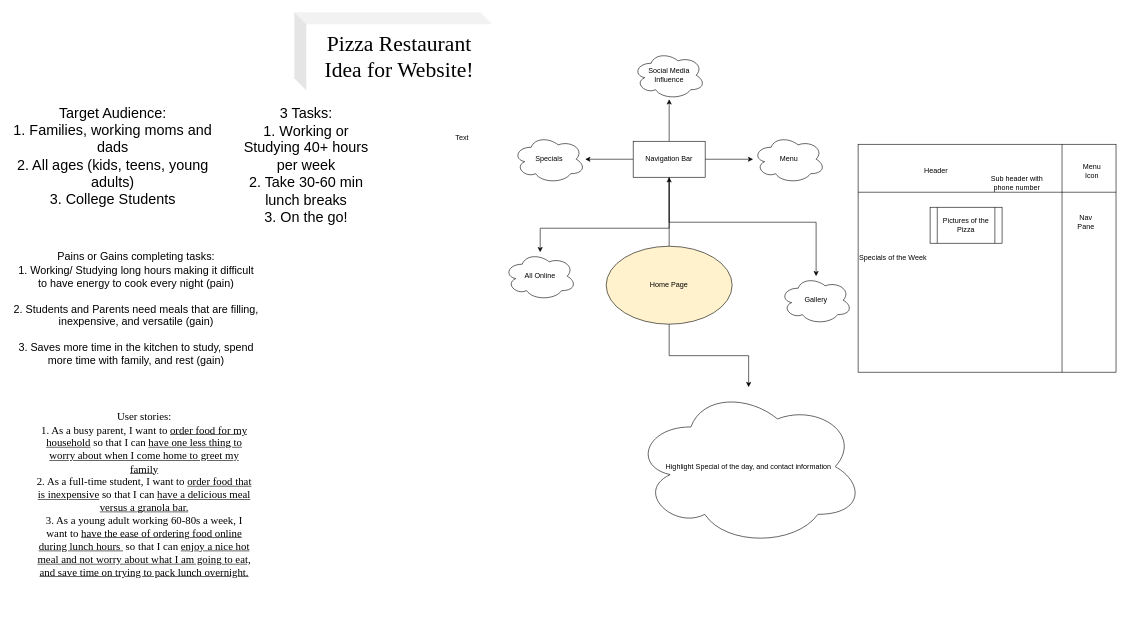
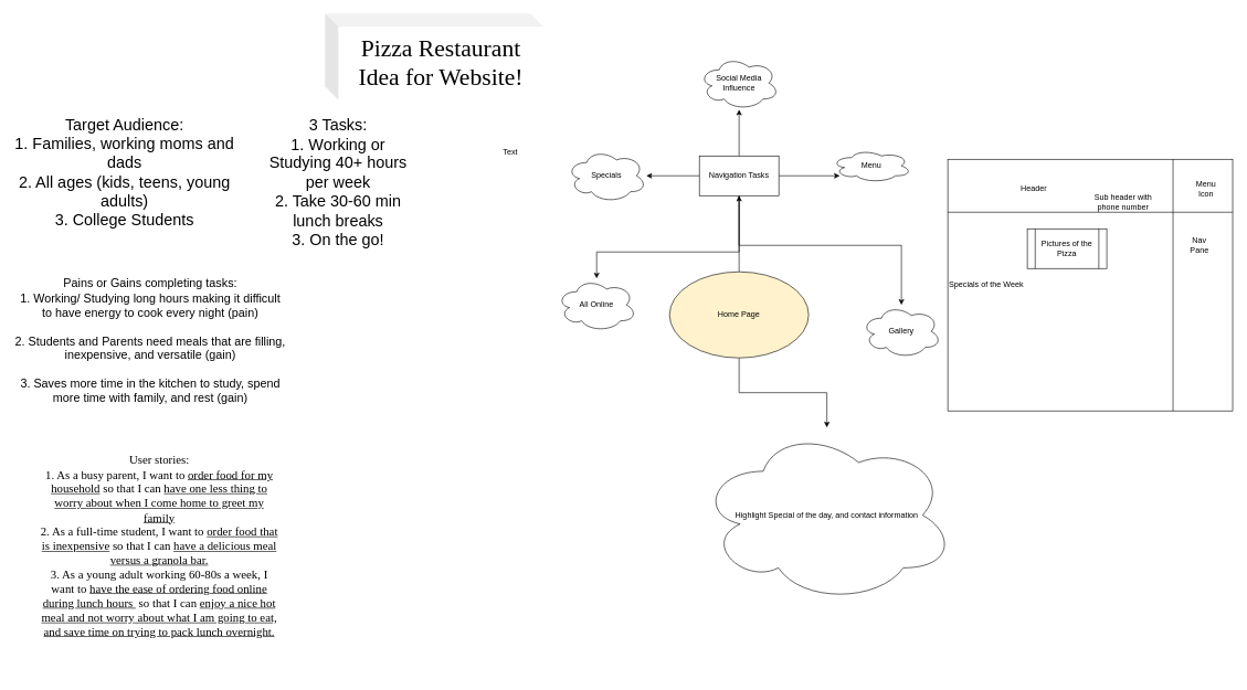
  <mxCell id="0" />
  <mxCell id="1" parent="0" />
  <mxCell id="2" value="&lt;font style=&quot;font-size: 24px&quot;&gt;Target Audience:&lt;br&gt;1. Families, working moms and dads&lt;br&gt;2. All ages (kids, teens, young adults)&lt;br&gt;3. College Students&lt;/font&gt;" style="text;html=1;strokeColor=none;fillColor=none;align=center;verticalAlign=middle;whiteSpace=wrap;rounded=0;" parent="1" vertex="1"><mxGeometry x="20" y="170" width="335" height="180" as="geometry" /></mxCell>
  <mxCell id="3" value="&lt;font&gt;&lt;font style=&quot;font-size: 24px&quot;&gt;3 Tasks:&lt;br&gt;1. Working or Studying 40+ hours per week&lt;br&gt;2. Take 30-60 min lunch breaks&lt;br&gt;3. On the go!&lt;/font&gt;&lt;br&gt;&lt;/font&gt;" style="text;html=1;strokeColor=none;fillColor=none;align=center;verticalAlign=middle;whiteSpace=wrap;rounded=0;" parent="1" vertex="1"><mxGeometry x="390" y="205" width="240" height="140" as="geometry" /></mxCell>
  <mxCell id="4" value="&lt;font style=&quot;font-size: 18px&quot;&gt;&lt;font&gt;Pains or Gains completing tasks:&lt;br&gt;1. Working/ Studying long hours making it difficult to have energy to cook every night (pain)&lt;br&gt;&lt;br&gt;2. Students and Parents need meals that are filling, inexpensive, and versatile (gain)&lt;br&gt;&lt;br&gt;&lt;/font&gt;3. Saves more time in the kitchen to study, spend more time with family, and rest (gain)&lt;/font&gt;" style="text;html=1;strokeColor=none;fillColor=none;align=center;verticalAlign=middle;whiteSpace=wrap;rounded=0;" parent="1" vertex="1"><mxGeometry x="20" y="380" width="412.5" height="270" as="geometry" /></mxCell>
  <mxCell id="5" value="Text" style="text;html=1;strokeColor=none;fillColor=none;align=center;verticalAlign=middle;whiteSpace=wrap;rounded=0;" parent="1" vertex="1"><mxGeometry x="750" y="220" width="40" height="20" as="geometry" /></mxCell>
  <mxCell id="6" value="&lt;font face=&quot;Times New Roman&quot; style=&quot;font-size: 36px&quot;&gt;Pizza Restaurant Idea for Website!&lt;/font&gt;" style="shape=cube;whiteSpace=wrap;html=1;boundedLbl=1;backgroundOutline=1;darkOpacity=0.05;darkOpacity2=0.1;rounded=0;strokeColor=none;fillColor=none;" parent="1" vertex="1"><mxGeometry x="490" y="20" width="330" height="130" as="geometry" /></mxCell>
  <mxCell id="7" value="&lt;font face=&quot;Times New Roman&quot; style=&quot;font-size: 18px&quot;&gt;User stories:&lt;br&gt;1. As a busy parent, I want to &lt;u&gt;order food for my household&lt;/u&gt;&amp;nbsp;so that I can &lt;u&gt;have one less thing to worry about when I come home to greet my family&lt;/u&gt;&lt;br&gt;2. As a full-time student, I want to &lt;u&gt;order food that is inexpensive&lt;/u&gt;&amp;nbsp;so that I can &lt;u&gt;have a delicious meal versus a granola bar.&lt;/u&gt;&lt;br&gt;3. As a young adult working 60-80s a week, I want to &lt;u&gt;have the ease of ordering food online during lunch hours&amp;nbsp;&lt;/u&gt;&amp;nbsp;so that I can &lt;u&gt;enjoy a nice hot meal and not worry about what I am going to eat, and save time on trying to pack lunch overnight.&lt;/u&gt;&lt;br&gt;&lt;/font&gt;" style="text;html=1;strokeColor=none;fillColor=none;align=center;verticalAlign=middle;whiteSpace=wrap;rounded=0;" parent="1" vertex="1"><mxGeometry x="60" y="630" width="360" height="390" as="geometry" /></mxCell>
  <mxCell id="8" value="" style="edgeStyle=orthogonalEdgeStyle;rounded=0;orthogonalLoop=1;jettySize=auto;html=1;" parent="1" source="10" target="16" edge="1"><mxGeometry relative="1" as="geometry" /></mxCell>
  <mxCell id="9" value="" style="edgeStyle=orthogonalEdgeStyle;rounded=0;orthogonalLoop=1;jettySize=auto;html=1;" parent="1" source="10" target="20" edge="1"><mxGeometry relative="1" as="geometry" /></mxCell>
  <mxCell id="10" value="Home Page" style="ellipse;whiteSpace=wrap;html=1;fillColor=#fff2cc;" parent="1" vertex="1"><mxGeometry x="1010" y="410" width="210" height="130" as="geometry" /></mxCell>
  <mxCell id="11" value="" style="edgeStyle=orthogonalEdgeStyle;rounded=0;orthogonalLoop=1;jettySize=auto;html=1;" parent="1" source="16" target="17" edge="1"><mxGeometry relative="1" as="geometry"><Array as="points"><mxPoint x="1255" y="265" /></Array></mxGeometry></mxCell>
  <mxCell id="12" value="" style="edgeStyle=orthogonalEdgeStyle;rounded=0;orthogonalLoop=1;jettySize=auto;html=1;" parent="1" source="16" target="18" edge="1"><mxGeometry relative="1" as="geometry" /></mxCell>
  <mxCell id="13" value="" style="edgeStyle=orthogonalEdgeStyle;rounded=0;orthogonalLoop=1;jettySize=auto;html=1;" parent="1" source="16" target="19" edge="1"><mxGeometry relative="1" as="geometry" /></mxCell>
  <mxCell id="14" style="edgeStyle=orthogonalEdgeStyle;rounded=0;orthogonalLoop=1;jettySize=auto;html=1;" parent="1" source="16" target="21" edge="1"><mxGeometry relative="1" as="geometry"><mxPoint x="1360" y="500" as="targetPoint" /><Array as="points"><mxPoint x="1115" y="370" /><mxPoint x="1360" y="370" /></Array></mxGeometry></mxCell>
  <mxCell id="15" style="edgeStyle=orthogonalEdgeStyle;rounded=0;orthogonalLoop=1;jettySize=auto;html=1;" parent="1" source="16" target="22" edge="1"><mxGeometry relative="1" as="geometry"><mxPoint x="900" y="460" as="targetPoint" /><Array as="points"><mxPoint x="1115" y="380" /><mxPoint x="900" y="380" /></Array></mxGeometry></mxCell>
- <mxCell id="16" value="Navigation Bar" style="whiteSpace=wrap;html=1;" parent="1" vertex="1"><mxGeometry x="1055" y="235" width="120" height="60" as="geometry" /></mxCell>
- <mxCell id="17" value="Menu" style="ellipse;shape=cloud;whiteSpace=wrap;html=1;" parent="1" vertex="1"><mxGeometry x="1255" y="225" width="120" height="80" as="geometry" /></mxCell>
+ <mxCell id="16" value="Navigation Tasks" style="whiteSpace=wrap;html=1;" parent="1" vertex="1"><mxGeometry x="1055" y="235" width="120" height="60" as="geometry" /></mxCell>
+ <mxCell id="17" value="Menu" style="ellipse;shape=cloud;whiteSpace=wrap;html=1;" parent="1" vertex="1"><mxGeometry x="1255" y="225" width="120" height="50" as="geometry" /></mxCell>
  <mxCell id="18" value="Specials" style="ellipse;shape=cloud;whiteSpace=wrap;html=1;" parent="1" vertex="1"><mxGeometry x="855" y="225" width="120" height="80" as="geometry" /></mxCell>
  <mxCell id="19" value="Social Media Influence" style="ellipse;shape=cloud;whiteSpace=wrap;html=1;" parent="1" vertex="1"><mxGeometry x="1055" y="85" width="120" height="80" as="geometry" /></mxCell>
  <mxCell id="20" value="Highlight Special of the day, and contact information" style="ellipse;shape=cloud;whiteSpace=wrap;html=1;" parent="1" vertex="1"><mxGeometry x="1055" y="645" width="385" height="265" as="geometry" /></mxCell>
  <mxCell id="21" value="Gallery" style="ellipse;shape=cloud;whiteSpace=wrap;html=1;" parent="1" vertex="1"><mxGeometry x="1300" y="460" width="120" height="80" as="geometry" /></mxCell>
  <mxCell id="22" value="All Online" style="ellipse;shape=cloud;whiteSpace=wrap;html=1;" parent="1" vertex="1"><mxGeometry x="840" y="420" width="120" height="80" as="geometry" /></mxCell>
  <mxCell id="23" value="Specials of the Week" style="shape=internalStorage;whiteSpace=wrap;html=1;backgroundOutline=1;flipH=1;dx=90;dy=80;align=left;" vertex="1" parent="1"><mxGeometry x="1430" y="240" width="430" height="380" as="geometry" /></mxCell>
  <mxCell id="24" value="Sub header with phone number" style="text;html=1;strokeColor=none;fillColor=none;align=center;verticalAlign=middle;whiteSpace=wrap;rounded=0;" vertex="1" parent="1"><mxGeometry x="1650" y="295" width="90" height="20" as="geometry" /></mxCell>
  <mxCell id="25" value="Menu Icon" style="text;html=1;strokeColor=none;fillColor=none;align=center;verticalAlign=middle;whiteSpace=wrap;rounded=0;" vertex="1" parent="1"><mxGeometry x="1800" y="275" width="40" height="20" as="geometry" /></mxCell>
  <mxCell id="26" value="Pictures of the Pizza" style="shape=process;whiteSpace=wrap;html=1;backgroundOutline=1;" vertex="1" parent="1"><mxGeometry x="1550" y="345" width="120" height="60" as="geometry" /></mxCell>
  <mxCell id="27" value="Header" style="text;html=1;strokeColor=none;fillColor=none;align=center;verticalAlign=middle;whiteSpace=wrap;rounded=0;" vertex="1" parent="1"><mxGeometry x="1540" y="275" width="40" height="20" as="geometry" /></mxCell>
  <mxCell id="28" value="Nav Pane" style="text;html=1;strokeColor=none;fillColor=none;align=center;verticalAlign=middle;whiteSpace=wrap;rounded=0;" vertex="1" parent="1"><mxGeometry x="1790" y="360" width="40" height="20" as="geometry" /></mxCell>
